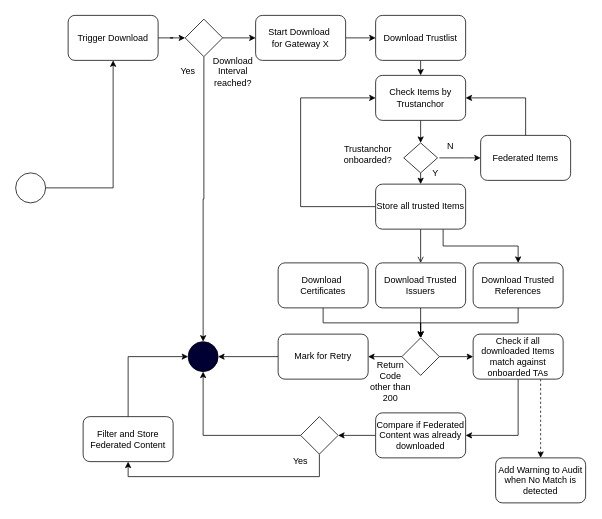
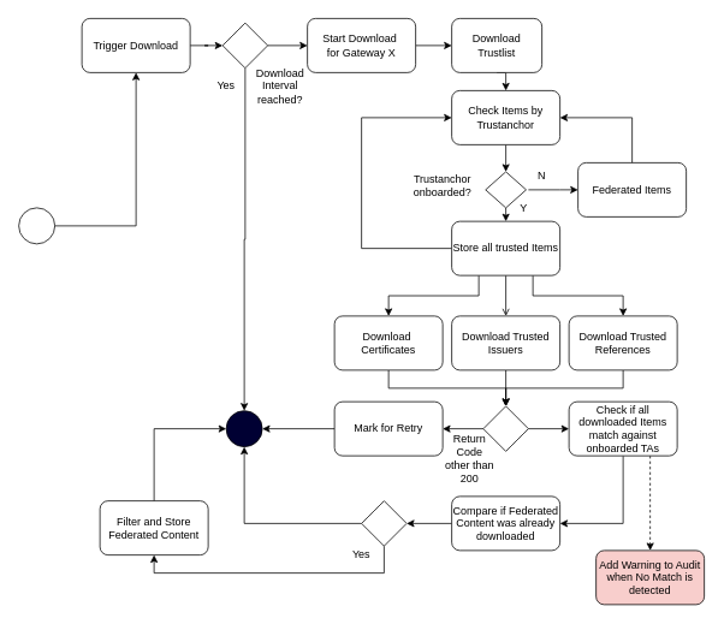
  <mxCell id="0" />
  <mxCell id="1" parent="0" />
  <mxCell id="2" value="" style="edgeStyle=orthogonalEdgeStyle;rounded=0;orthogonalLoop=1;jettySize=auto;html=1;" parent="1" source="3" target="10" edge="1"><mxGeometry relative="1" as="geometry" /></mxCell>
  <mxCell id="3" value="Trigger Download" style="rounded=1;whiteSpace=wrap;html=1;" parent="1" vertex="1"><mxGeometry x="90" y="20" width="120" height="60" as="geometry" /></mxCell>
  <mxCell id="4" style="edgeStyle=orthogonalEdgeStyle;rounded=0;orthogonalLoop=1;jettySize=auto;html=1;exitX=1;exitY=0.5;exitDx=0;exitDy=0;entryX=0;entryY=0.5;entryDx=0;entryDy=0;" parent="1" source="5" target="35" edge="1"><mxGeometry relative="1" as="geometry" /></mxCell>
  <mxCell id="5" value="Start Download&amp;nbsp;&lt;br&gt;for Gateway X" style="rounded=1;whiteSpace=wrap;html=1;" parent="1" vertex="1"><mxGeometry x="340" y="20" width="120" height="60" as="geometry" /></mxCell>
  <mxCell id="6" value="" style="edgeStyle=orthogonalEdgeStyle;rounded=0;orthogonalLoop=1;jettySize=auto;html=1;" parent="1" source="7" target="3" edge="1"><mxGeometry relative="1" as="geometry" /></mxCell>
  <mxCell id="7" value="" style="ellipse;whiteSpace=wrap;html=1;aspect=fixed;" parent="1" vertex="1"><mxGeometry x="20" y="230" width="40" height="40" as="geometry" /></mxCell>
  <mxCell id="8" value="" style="edgeStyle=orthogonalEdgeStyle;rounded=0;orthogonalLoop=1;jettySize=auto;html=1;entryX=0;entryY=0.5;entryDx=0;entryDy=0;" parent="1" source="10" target="5" edge="1"><mxGeometry relative="1" as="geometry" /></mxCell>
  <mxCell id="9" style="edgeStyle=orthogonalEdgeStyle;rounded=0;orthogonalLoop=1;jettySize=auto;html=1;exitX=0.5;exitY=1;exitDx=0;exitDy=0;entryX=0.5;entryY=0;entryDx=0;entryDy=0;" parent="1" source="10" target="12" edge="1"><mxGeometry relative="1" as="geometry" /></mxCell>
  <mxCell id="10" value="" style="rhombus;whiteSpace=wrap;html=1;" parent="1" vertex="1"><mxGeometry x="246" y="25" width="50" height="50" as="geometry" /></mxCell>
  <mxCell id="11" value="Download Interval reached?" style="text;html=1;strokeColor=none;fillColor=none;align=center;verticalAlign=middle;whiteSpace=wrap;rounded=0;" parent="1" vertex="1"><mxGeometry x="280" y="80" width="60" height="30" as="geometry" /></mxCell>
  <mxCell id="12" value="" style="ellipse;whiteSpace=wrap;html=1;aspect=fixed;fillColor=#000033;" parent="1" vertex="1"><mxGeometry x="250" y="455" width="40" height="40" as="geometry" /></mxCell>
  <mxCell id="13" style="edgeStyle=orthogonalEdgeStyle;rounded=0;orthogonalLoop=1;jettySize=auto;html=1;exitX=0.5;exitY=1;exitDx=0;exitDy=0;entryX=0.5;entryY=0;entryDx=0;entryDy=0;" parent="1" source="14" target="23" edge="1"><mxGeometry relative="1" as="geometry" /></mxCell>
  <mxCell id="14" value="Download&amp;nbsp;&lt;br&gt;Certificates" style="rounded=1;whiteSpace=wrap;html=1;fillColor=#FFFFFF;" parent="1" vertex="1"><mxGeometry x="370" y="350" width="120" height="60" as="geometry" /></mxCell>
  <mxCell id="15" style="edgeStyle=orthogonalEdgeStyle;rounded=0;orthogonalLoop=1;jettySize=auto;html=1;exitX=0.5;exitY=1;exitDx=0;exitDy=0;entryX=0.5;entryY=0;entryDx=0;entryDy=0;" parent="1" source="16" target="23" edge="1"><mxGeometry relative="1" as="geometry" /></mxCell>
  <mxCell id="16" value="Download Trusted Issuers" style="rounded=1;whiteSpace=wrap;html=1;fillColor=#FFFFFF;" parent="1" vertex="1"><mxGeometry x="500" y="350" width="120" height="60" as="geometry" /></mxCell>
  <mxCell id="17" style="edgeStyle=orthogonalEdgeStyle;rounded=0;orthogonalLoop=1;jettySize=auto;html=1;exitX=0.5;exitY=1;exitDx=0;exitDy=0;entryX=0.5;entryY=0;entryDx=0;entryDy=0;" parent="1" source="18" target="23" edge="1"><mxGeometry relative="1" as="geometry" /></mxCell>
  <mxCell id="18" value="Download Trusted References" style="rounded=1;whiteSpace=wrap;html=1;fillColor=#FFFFFF;" parent="1" vertex="1"><mxGeometry x="630" y="350" width="120" height="60" as="geometry" /></mxCell>
  <mxCell id="19" value="" style="edgeStyle=orthogonalEdgeStyle;rounded=0;orthogonalLoop=1;jettySize=auto;html=1;" parent="1" source="20" target="29" edge="1"><mxGeometry relative="1" as="geometry" /></mxCell>
  <mxCell id="20" value="Compare if Federated&lt;br&gt;Content was already&lt;br&gt;downloaded" style="rounded=1;whiteSpace=wrap;html=1;fillColor=#FFFFFF;" parent="1" vertex="1"><mxGeometry x="500" y="550" width="120" height="60" as="geometry" /></mxCell>
  <mxCell id="21" style="edgeStyle=orthogonalEdgeStyle;rounded=0;orthogonalLoop=1;jettySize=auto;html=1;exitX=0;exitY=0.5;exitDx=0;exitDy=0;entryX=1;entryY=0.5;entryDx=0;entryDy=0;" parent="1" source="23" target="26" edge="1"><mxGeometry relative="1" as="geometry" /></mxCell>
  <mxCell id="22" style="edgeStyle=orthogonalEdgeStyle;rounded=0;orthogonalLoop=1;jettySize=auto;html=1;exitX=1;exitY=0.5;exitDx=0;exitDy=0;entryX=0;entryY=0.5;entryDx=0;entryDy=0;" parent="1" source="23" target="43" edge="1"><mxGeometry relative="1" as="geometry" /></mxCell>
  <mxCell id="23" value="" style="rhombus;whiteSpace=wrap;html=1;fillColor=#FFFFFF;" parent="1" vertex="1"><mxGeometry x="535" y="450" width="50" height="50" as="geometry" /></mxCell>
  <mxCell id="24" value="Return Code other than 200" style="text;html=1;strokeColor=none;fillColor=none;align=center;verticalAlign=middle;whiteSpace=wrap;rounded=0;" parent="1" vertex="1"><mxGeometry x="490" y="493" width="60" height="30" as="geometry" /></mxCell>
  <mxCell id="25" style="edgeStyle=orthogonalEdgeStyle;rounded=0;orthogonalLoop=1;jettySize=auto;html=1;exitX=0;exitY=0.5;exitDx=0;exitDy=0;entryX=1;entryY=0.5;entryDx=0;entryDy=0;" parent="1" source="26" target="12" edge="1"><mxGeometry relative="1" as="geometry" /></mxCell>
  <mxCell id="26" value="Mark for Retry" style="rounded=1;whiteSpace=wrap;html=1;fillColor=#FFFFFF;" parent="1" vertex="1"><mxGeometry x="370" y="445" width="120" height="60" as="geometry" /></mxCell>
  <mxCell id="27" style="edgeStyle=orthogonalEdgeStyle;rounded=0;orthogonalLoop=1;jettySize=auto;html=1;exitX=0;exitY=0.5;exitDx=0;exitDy=0;entryX=0.5;entryY=1;entryDx=0;entryDy=0;" parent="1" source="29" target="12" edge="1"><mxGeometry relative="1" as="geometry" /></mxCell>
  <mxCell id="28" style="edgeStyle=orthogonalEdgeStyle;rounded=0;orthogonalLoop=1;jettySize=auto;html=1;exitX=0.5;exitY=1;exitDx=0;exitDy=0;entryX=0.5;entryY=1;entryDx=0;entryDy=0;" parent="1" source="29" target="32" edge="1"><mxGeometry relative="1" as="geometry" /></mxCell>
  <mxCell id="29" value="" style="rhombus;whiteSpace=wrap;html=1;fillColor=#FFFFFF;" parent="1" vertex="1"><mxGeometry x="400" y="555" width="50" height="50" as="geometry" /></mxCell>
  <mxCell id="30" value="Yes" style="text;html=1;strokeColor=none;fillColor=none;align=center;verticalAlign=middle;whiteSpace=wrap;rounded=0;" parent="1" vertex="1"><mxGeometry x="370" y="600" width="60" height="30" as="geometry" /></mxCell>
  <mxCell id="31" style="edgeStyle=orthogonalEdgeStyle;rounded=0;orthogonalLoop=1;jettySize=auto;html=1;exitX=0.5;exitY=0;exitDx=0;exitDy=0;entryX=0;entryY=0.5;entryDx=0;entryDy=0;" parent="1" source="32" target="12" edge="1"><mxGeometry relative="1" as="geometry" /></mxCell>
  <mxCell id="32" value="Filter and Store Federated Content" style="rounded=1;whiteSpace=wrap;html=1;fillColor=#FFFFFF;" parent="1" vertex="1"><mxGeometry x="110" y="555" width="120" height="60" as="geometry" /></mxCell>
  <mxCell id="33" value="Yes" style="text;html=1;strokeColor=none;fillColor=none;align=center;verticalAlign=middle;whiteSpace=wrap;rounded=0;" parent="1" vertex="1"><mxGeometry x="220" y="80" width="60" height="30" as="geometry" /></mxCell>
  <mxCell id="34" style="edgeStyle=orthogonalEdgeStyle;rounded=0;orthogonalLoop=1;jettySize=auto;html=1;exitX=0.5;exitY=1;exitDx=0;exitDy=0;entryX=0.5;entryY=0;entryDx=0;entryDy=0;" parent="1" source="35" target="50" edge="1"><mxGeometry relative="1" as="geometry" /></mxCell>
- <mxCell id="35" value="Download Trustlist" style="rounded=1;whiteSpace=wrap;html=1;" parent="1" vertex="1"><mxGeometry x="500" y="20" width="120" height="60" as="geometry" /></mxCell>
+ <mxCell id="35" value="Download Trustlist" style="rounded=1;whiteSpace=wrap;html=1;" parent="1" vertex="1"><mxGeometry x="500" y="20" width="100" height="60" as="geometry" /></mxCell>
+ <mxCell id="36" style="edgeStyle=orthogonalEdgeStyle;rounded=0;orthogonalLoop=1;jettySize=auto;html=1;exitX=0.25;exitY=1;exitDx=0;exitDy=0;" parent="1" source="40" target="14" edge="1"><mxGeometry relative="1" as="geometry" /></mxCell>
  <mxCell id="37" style="edgeStyle=orthogonalEdgeStyle;rounded=0;orthogonalLoop=1;jettySize=auto;html=1;exitX=0.5;exitY=1;exitDx=0;exitDy=0;entryX=0.5;entryY=0;entryDx=0;entryDy=0;endArrow=open;" parent="1" source="40" target="16" edge="1"><mxGeometry relative="1" as="geometry" /></mxCell>
  <mxCell id="38" style="edgeStyle=orthogonalEdgeStyle;rounded=0;orthogonalLoop=1;jettySize=auto;html=1;exitX=0.75;exitY=1;exitDx=0;exitDy=0;" parent="1" source="40" target="18" edge="1"><mxGeometry relative="1" as="geometry" /></mxCell>
  <mxCell id="39" style="edgeStyle=orthogonalEdgeStyle;rounded=0;orthogonalLoop=1;jettySize=auto;html=1;exitX=0;exitY=0.5;exitDx=0;exitDy=0;entryX=0;entryY=0.5;entryDx=0;entryDy=0;" parent="1" source="40" target="50" edge="1"><mxGeometry relative="1" as="geometry"><Array as="points"><mxPoint x="400" y="275" /><mxPoint x="400" y="130" /></Array></mxGeometry></mxCell>
  <mxCell id="40" value="Store all trusted Items" style="rounded=1;whiteSpace=wrap;html=1;" parent="1" vertex="1"><mxGeometry x="500" y="245" width="120" height="60" as="geometry" /></mxCell>
  <mxCell id="41" style="edgeStyle=orthogonalEdgeStyle;rounded=0;orthogonalLoop=1;jettySize=auto;html=1;exitX=0.5;exitY=1;exitDx=0;exitDy=0;entryX=1;entryY=0.5;entryDx=0;entryDy=0;" parent="1" source="43" target="20" edge="1"><mxGeometry relative="1" as="geometry" /></mxCell>
  <mxCell id="42" style="edgeStyle=orthogonalEdgeStyle;rounded=0;orthogonalLoop=1;jettySize=auto;html=1;exitX=0.75;exitY=1;exitDx=0;exitDy=0;dashed=1;" parent="1" source="43" target="55" edge="1"><mxGeometry relative="1" as="geometry" /></mxCell>
  <mxCell id="43" value="Check if all downloaded Items match against onboarded TAs" style="rounded=1;whiteSpace=wrap;html=1;" parent="1" vertex="1"><mxGeometry x="630" y="445" width="120" height="60" as="geometry" /></mxCell>
  <mxCell id="44" style="edgeStyle=orthogonalEdgeStyle;rounded=0;orthogonalLoop=1;jettySize=auto;html=1;exitX=0.5;exitY=1;exitDx=0;exitDy=0;entryX=0.5;entryY=0;entryDx=0;entryDy=0;" parent="1" source="45" target="40" edge="1"><mxGeometry relative="1" as="geometry" /></mxCell>
  <mxCell id="45" value="" style="rhombus;whiteSpace=wrap;html=1;" parent="1" vertex="1"><mxGeometry x="537.5" y="190" width="45" height="40" as="geometry" /></mxCell>
  <mxCell id="46" style="edgeStyle=orthogonalEdgeStyle;rounded=0;orthogonalLoop=1;jettySize=auto;html=1;exitX=0.25;exitY=1;exitDx=0;exitDy=0;entryX=0;entryY=0.5;entryDx=0;entryDy=0;" parent="1" source="47" target="53" edge="1"><mxGeometry relative="1" as="geometry"><Array as="points"><mxPoint x="620" y="210" /><mxPoint x="620" y="210" /></Array></mxGeometry></mxCell>
  <mxCell id="47" value="N" style="text;html=1;strokeColor=none;fillColor=none;align=center;verticalAlign=middle;whiteSpace=wrap;rounded=0;" parent="1" vertex="1"><mxGeometry x="570" y="180" width="60" height="30" as="geometry" /></mxCell>
  <mxCell id="48" value="Trustanchor&lt;br&gt;onboarded?" style="text;html=1;strokeColor=none;fillColor=none;align=center;verticalAlign=middle;whiteSpace=wrap;rounded=0;" parent="1" vertex="1"><mxGeometry x="460" y="190" width="60" height="30" as="geometry" /></mxCell>
  <mxCell id="49" style="edgeStyle=orthogonalEdgeStyle;rounded=0;orthogonalLoop=1;jettySize=auto;html=1;exitX=0.5;exitY=1;exitDx=0;exitDy=0;entryX=0.5;entryY=0;entryDx=0;entryDy=0;" parent="1" source="50" target="45" edge="1"><mxGeometry relative="1" as="geometry" /></mxCell>
  <mxCell id="50" value="Check Items by Trustanchor" style="rounded=1;whiteSpace=wrap;html=1;" parent="1" vertex="1"><mxGeometry x="500" width="120" height="60" as="geometry" y="100" /></mxCell>
  <mxCell id="51" style="edgeStyle=orthogonalEdgeStyle;rounded=0;orthogonalLoop=1;jettySize=auto;html=1;exitX=0.5;exitY=1;exitDx=0;exitDy=0;" parent="1" source="47" target="47" edge="1"><mxGeometry relative="1" as="geometry" /></mxCell>
  <mxCell id="52" style="edgeStyle=orthogonalEdgeStyle;rounded=0;orthogonalLoop=1;jettySize=auto;html=1;exitX=0.5;exitY=0;exitDx=0;exitDy=0;entryX=1;entryY=0.5;entryDx=0;entryDy=0;" parent="1" source="53" target="50" edge="1"><mxGeometry relative="1" as="geometry" /></mxCell>
  <mxCell id="53" value="Federated Items" style="rounded=1;whiteSpace=wrap;html=1;" parent="1" vertex="1"><mxGeometry x="640" y="180" width="120" height="60" as="geometry" /></mxCell>
  <mxCell id="54" value="Y" style="text;html=1;strokeColor=none;fillColor=none;align=center;verticalAlign=middle;whiteSpace=wrap;rounded=0;" parent="1" vertex="1"><mxGeometry x="550" y="215" width="60" height="30" as="geometry" /></mxCell>
- <mxCell id="55" value="Add Warning to Audit&lt;br&gt;when No Match is detected" style="rounded=1;whiteSpace=wrap;html=1;" parent="1" vertex="1"><mxGeometry x="660" y="610" width="120" height="60" as="geometry" /></mxCell>
+ <mxCell id="55" value="Add Warning to Audit&lt;br&gt;when No Match is detected" style="rounded=1;whiteSpace=wrap;html=1;fillColor=#f8cecc;" parent="1" vertex="1"><mxGeometry x="660" y="610" width="120" height="60" as="geometry" /></mxCell>
